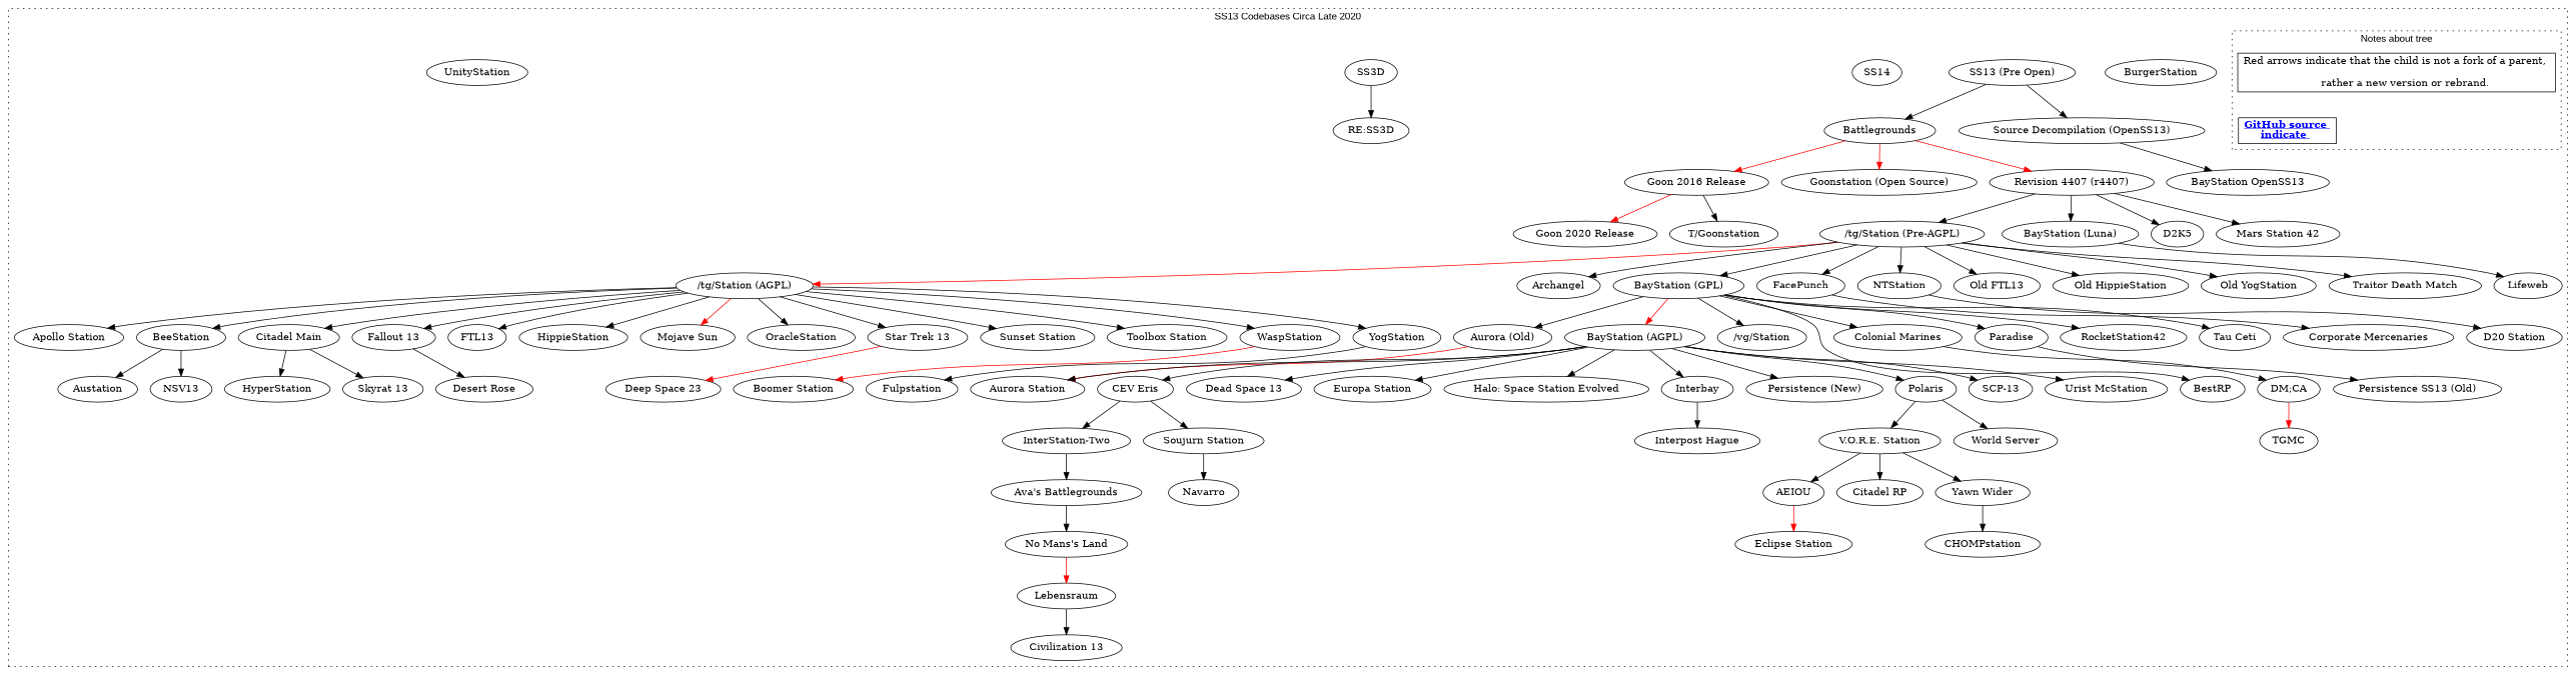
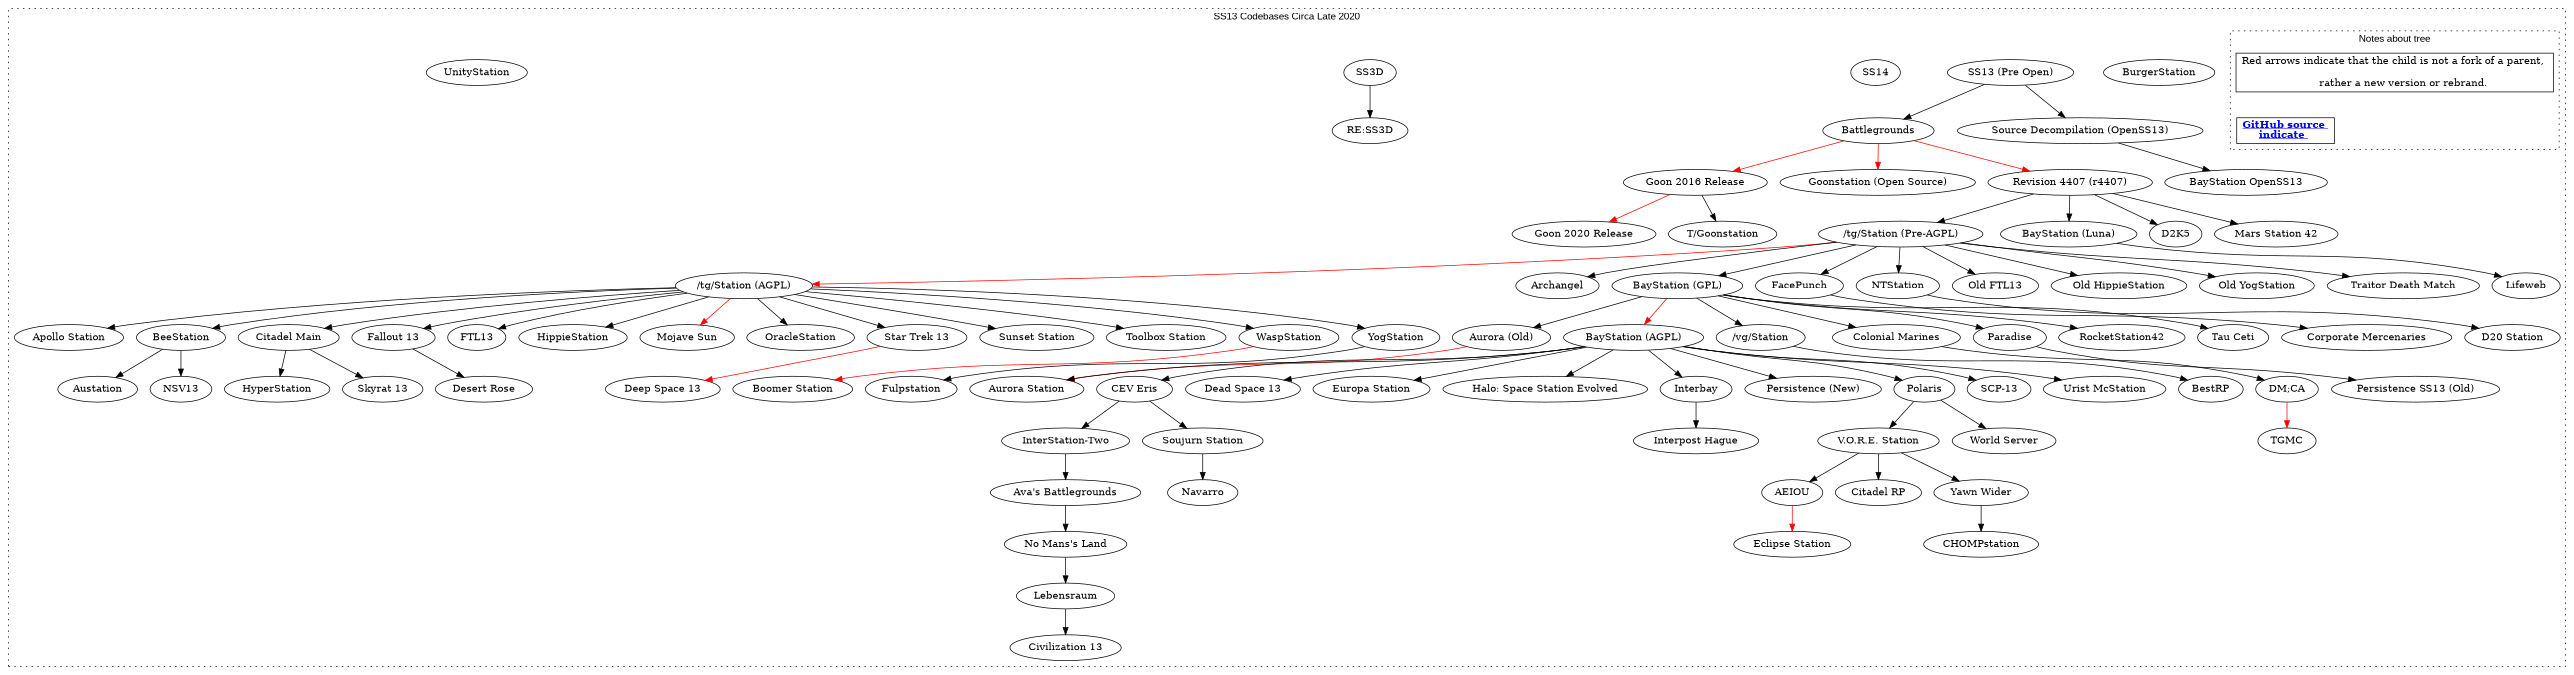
  digraph {
    color=black
    compound=true
    fontname=Arial
    fontsize=14
    rankdir=LB
    n1 [fontsize=14 label="Red arrows indicate that the child is not a fork of a parent, \l\n			rather a new version or rebrand.\l" minlen=1 shape=rectangle width=4.5]
    n2 [fontsize=14 label=<<b><u><font color="blue" style="font-weight: bold;" align="center">GitHub source <br align="center"/>indicate </font></u></b> > minlen=1 shape=rectangle width=1.5]
    dummy_helper1 [fontsize=14 minlen=1 shape=rectangle style=invis width=3]
    "/tg/Station (AGPL)"
    "Apollo Station"
    BeeStation
    "Citadel Main"
    "Fallout 13"
    FTL13
    HippieStation
    "Mojave Sun"
    OracleStation
    "Star Trek 13"
    "Sunset Station"
    "Toolbox Station"
    WaspStation
    YogStation
    Austation
    NSV13
    HyperStation
    "Skyrat 13"
    "Desert Rose"
-   "Deep Space 13" [label="Deep Space 23"]
+   "Deep Space 13"
    "Boomer Station"
    Fulpstation
    "/tg/Station (Pre-AGPL)"
    Archangel
    "BayStation (GPL)"
    FacePunch
    NTStation
    "Old FTL13"
    "Old HippieStation"
    "Old YogStation"
    "Traitor Death Match"
    "Aurora (Old)"
    "BayStation (AGPL)"
    "/vg/Station"
    BestRP
    "Colonial Marines"
    Paradise
    RocketStation42
    "Tau Ceti"
    "Corporate Mercenaries"
    "D20 Station"
    AEIOU
    "Eclipse Station"
    "Aurora Station"
    "Ava's Battlegrounds"
    "No Mans's Land"
    Lebensraum
    "CEV Eris"
    "Dead Space 13"
    "Europa Station"
    "Halo: Space Station Evolved"
    Interbay
    "Persistence (New)"
    Polaris
    "SCP-13"
    "Urist McStation"
    "InterStation-Two"
    "Soujurn Station"
    "Interpost Hague"
    "V.O.R.E. Station"
    "World Server"
    "DM;CA"
    "Persistence SS13 (Old)"
    "BayStation (Luna)"
    Lifeweb
    BurgerStation
    Navarro
    TGMC
    "Goon 2016 Release"
    "Goon 2020 Release"
    "T/Goonstation"
    n75 [label=Battlegrounds]
    "Goonstation (Open Source)"
    "Revision 4407 (r4407)"
    D2K5
    "Mars Station 42"
    "Civilization 13"
    "Citadel RP"
    "Yawn Wider"
    "Source Decompilation (OpenSS13)"
    "BayStation OpenSS13"
    "SS13 (Pre Open)"
    SS14
    SS3D
    "RE:SS3D"
    UnityStation
    CHOMPstation
    subgraph cluster_1 {
      label="SS13 Codebases Circa Late 2020"
      labelloc=top
      style=dotted
      "/tg/Station (AGPL)"
      "Apollo Station"
      BeeStation
      "Citadel Main"
      "Fallout 13"
      FTL13
      HippieStation
      "Mojave Sun"
      OracleStation
      "Star Trek 13"
      "Sunset Station"
      "Toolbox Station"
      WaspStation
      YogStation
      Austation
      NSV13
      HyperStation
      "Skyrat 13"
      "Desert Rose"
      "Deep Space 13"
      "Boomer Station"
      Fulpstation
      "/tg/Station (Pre-AGPL)"
      Archangel
      "BayStation (GPL)"
      FacePunch
      NTStation
      "Old FTL13"
      "Old HippieStation"
      "Old YogStation"
      "Traitor Death Match"
      "Aurora (Old)"
      "BayStation (AGPL)"
      "/vg/Station"
      BestRP
      "Colonial Marines"
      Paradise
      RocketStation42
      "Tau Ceti"
      "Corporate Mercenaries"
      "D20 Station"
      AEIOU
      "Eclipse Station"
      "Aurora Station"
      "Ava's Battlegrounds"
      "No Mans's Land"
      Lebensraum
      "CEV Eris"
      "Dead Space 13"
      "Europa Station"
      "Halo: Space Station Evolved"
      Interbay
      "Persistence (New)"
      Polaris
      "SCP-13"
      "Urist McStation"
      "InterStation-Two"
      "Soujurn Station"
      "Interpost Hague"
      "V.O.R.E. Station"
      "World Server"
      "DM;CA"
      "Persistence SS13 (Old)"
      "BayStation (Luna)"
      Lifeweb
      BurgerStation
      Navarro
      TGMC
      "Goon 2016 Release"
      "Goon 2020 Release"
      "T/Goonstation"
      n75
      "Goonstation (Open Source)"
      "Revision 4407 (r4407)"
      D2K5
      "Mars Station 42"
      "Civilization 13"
      "Citadel RP"
      "Yawn Wider"
      "Source Decompilation (OpenSS13)"
      "BayStation OpenSS13"
      "SS13 (Pre Open)"
      SS14
      SS3D
      "RE:SS3D"
      UnityStation
      CHOMPstation
      subgraph cluster_2 {
        compound=false
        label="Notes about tree"
        labelloc=top
        rank=same
        style=dotted
        n1
        n2
        dummy_helper1
      }
    }
    n1 -> n2 [style=invis]
    n1 -> dummy_helper1 [style=invis]
    "/tg/Station (AGPL)" -> "Apollo Station"
    "/tg/Station (AGPL)" -> BeeStation
    "/tg/Station (AGPL)" -> "Citadel Main"
    "/tg/Station (AGPL)" -> "Fallout 13"
    "/tg/Station (AGPL)" -> FTL13
    "/tg/Station (AGPL)" -> HippieStation
    "/tg/Station (AGPL)" -> "Mojave Sun" [color=red]
    "/tg/Station (AGPL)" -> OracleStation
    "/tg/Station (AGPL)" -> "Star Trek 13"
    "/tg/Station (AGPL)" -> "Sunset Station"
    "/tg/Station (AGPL)" -> "Toolbox Station"
    "/tg/Station (AGPL)" -> WaspStation
    "/tg/Station (AGPL)" -> YogStation
    BeeStation -> Austation
    BeeStation -> NSV13
    "Citadel Main" -> HyperStation
    "Citadel Main" -> "Skyrat 13"
    "Fallout 13" -> "Desert Rose"
    "Star Trek 13" -> "Deep Space 13" [color=red]
    WaspStation -> "Boomer Station" [color=red]
    YogStation -> Fulpstation
    "/tg/Station (Pre-AGPL)" -> "/tg/Station (AGPL)" [color=red]
    "/tg/Station (Pre-AGPL)" -> Archangel
    "/tg/Station (Pre-AGPL)" -> "BayStation (GPL)"
    "/tg/Station (Pre-AGPL)" -> FacePunch
    "/tg/Station (Pre-AGPL)" -> NTStation
    "/tg/Station (Pre-AGPL)" -> "Old FTL13"
    "/tg/Station (Pre-AGPL)" -> "Old HippieStation"
    "/tg/Station (Pre-AGPL)" -> "Old YogStation"
    "/tg/Station (Pre-AGPL)" -> "Traitor Death Match"
    "BayStation (GPL)" -> "Aurora (Old)"
    "BayStation (GPL)" -> "BayStation (AGPL)" [color=red]
    "BayStation (GPL)" -> "/vg/Station"
-   "BayStation (GPL)" -> BestRP
+   "/vg/Station" -> BestRP
    "BayStation (GPL)" -> "Colonial Marines"
    "BayStation (GPL)" -> Paradise
    "BayStation (GPL)" -> RocketStation42
    "BayStation (GPL)" -> "Tau Ceti"
    FacePunch -> "Corporate Mercenaries"
    NTStation -> "D20 Station"
    "Aurora (Old)" -> "Aurora Station" [color=red]
    "BayStation (AGPL)" -> "Aurora Station"
    "BayStation (AGPL)" -> "CEV Eris"
    "BayStation (AGPL)" -> "Dead Space 13"
    "BayStation (AGPL)" -> "Europa Station"
    "BayStation (AGPL)" -> "Halo: Space Station Evolved"
    "BayStation (AGPL)" -> Interbay
    "BayStation (AGPL)" -> "Persistence (New)"
    "BayStation (AGPL)" -> Polaris
    "BayStation (AGPL)" -> "SCP-13"
    "BayStation (AGPL)" -> "Urist McStation"
    "Colonial Marines" -> "DM;CA"
    Paradise -> "Persistence SS13 (Old)"
    AEIOU -> "Eclipse Station" [color=red]
    "Ava's Battlegrounds" -> "No Mans's Land"
-   "No Mans's Land" -> Lebensraum [color=red]
+   "No Mans's Land" -> Lebensraum
    Lebensraum -> "Civilization 13"
    "CEV Eris" -> "InterStation-Two"
    "CEV Eris" -> "Soujurn Station"
    Interbay -> "Interpost Hague"
    Polaris -> "V.O.R.E. Station"
    Polaris -> "World Server"
    "InterStation-Two" -> "Ava's Battlegrounds"
    "Soujurn Station" -> Navarro
    "V.O.R.E. Station" -> AEIOU
    "V.O.R.E. Station" -> "Citadel RP"
    "V.O.R.E. Station" -> "Yawn Wider"
    "DM;CA" -> TGMC [color=red]
    "BayStation (Luna)" -> Lifeweb
    "Goon 2016 Release" -> "Goon 2020 Release" [color=red]
    "Goon 2016 Release" -> "T/Goonstation"
    n75 -> "Goon 2016 Release" [color=red]
    n75 -> "Goonstation (Open Source)" [color=red]
    n75 -> "Revision 4407 (r4407)" [color=red]
    "Revision 4407 (r4407)" -> "/tg/Station (Pre-AGPL)"
    "Revision 4407 (r4407)" -> "BayStation (Luna)"
    "Revision 4407 (r4407)" -> D2K5
    "Revision 4407 (r4407)" -> "Mars Station 42"
    "Yawn Wider" -> CHOMPstation
    "Source Decompilation (OpenSS13)" -> "BayStation OpenSS13"
    "SS13 (Pre Open)" -> n75
    "SS13 (Pre Open)" -> "Source Decompilation (OpenSS13)"
    SS3D -> "RE:SS3D"
  }
